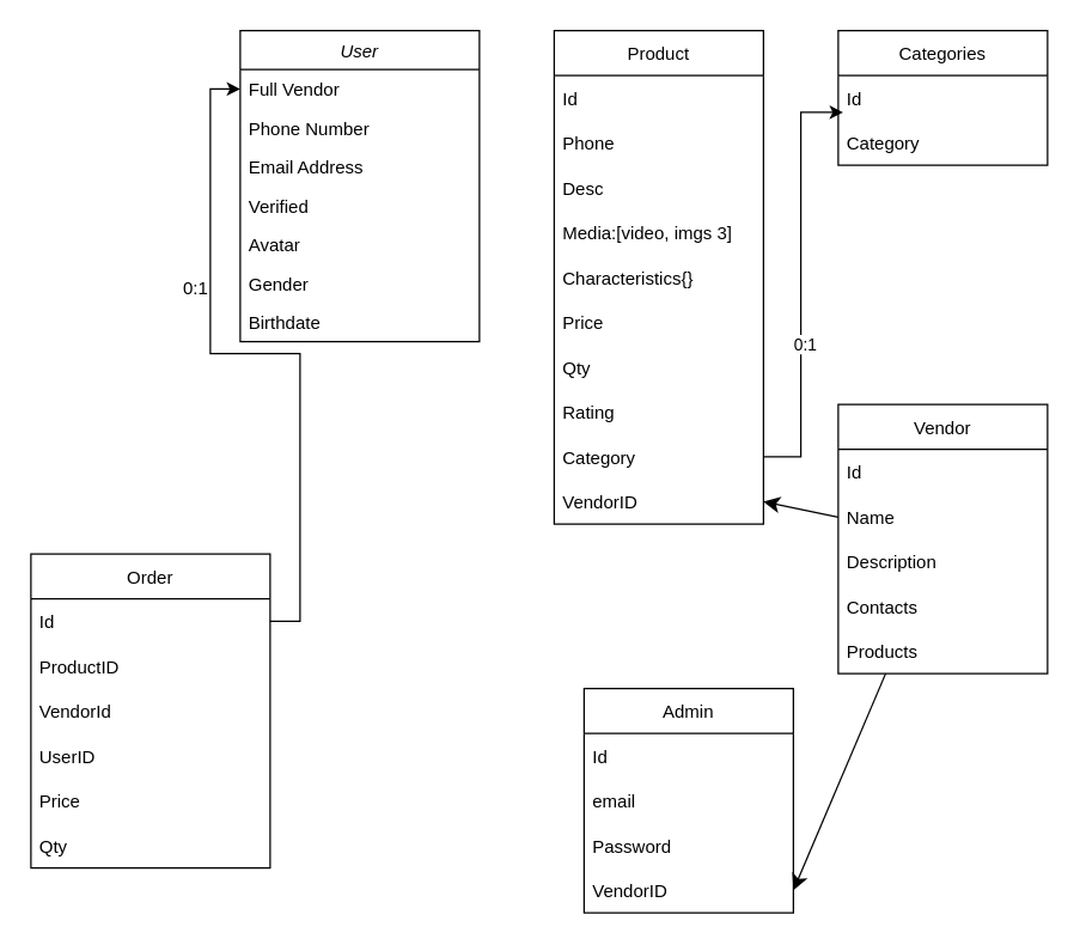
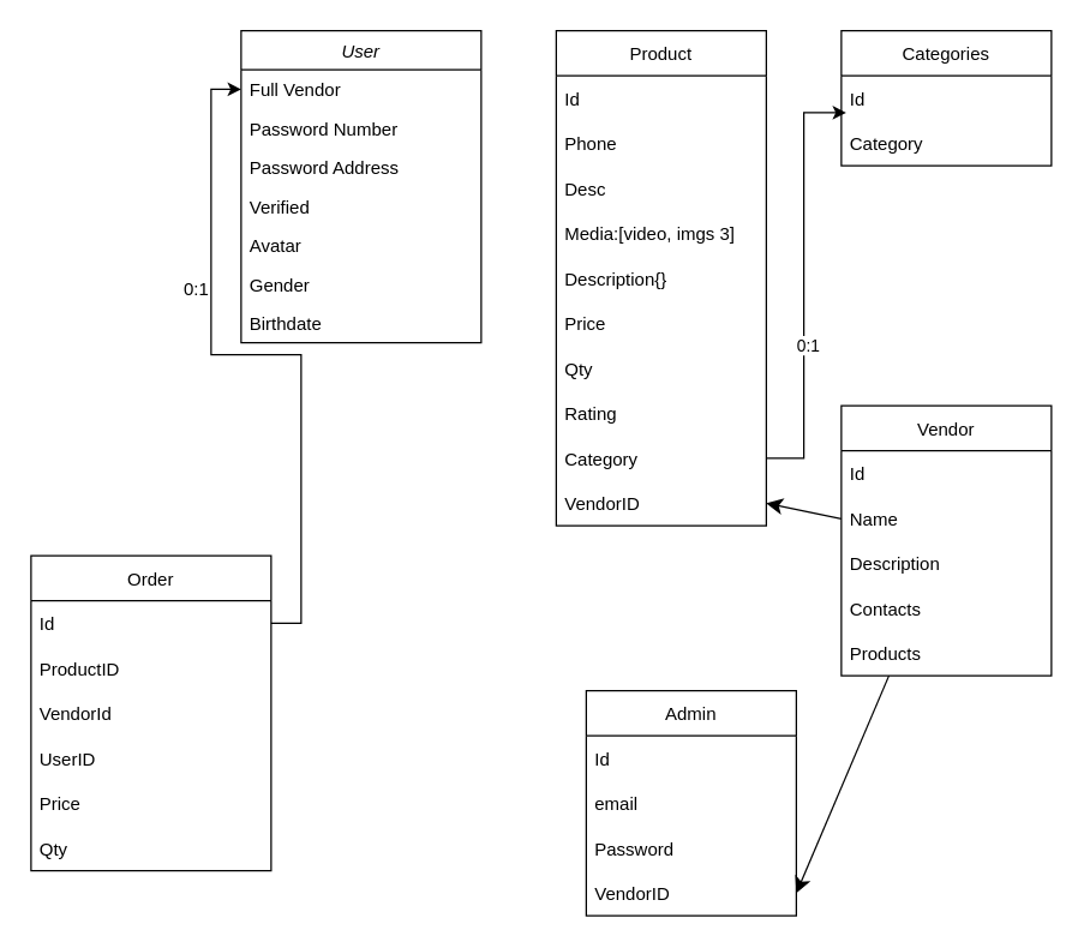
  <mxCell id="0" />
  <mxCell id="1" parent="0" />
  <mxCell id="2" value="User" style="swimlane;fontStyle=2;align=center;verticalAlign=top;childLayout=stackLayout;horizontal=1;startSize=26;horizontalStack=0;resizeParent=1;resizeLast=0;collapsible=1;marginBottom=0;rounded=0;shadow=0;strokeWidth=1;" parent="1" vertex="1"><mxGeometry x="160" y="20" width="160" height="208" as="geometry"><mxRectangle x="160" y="30" width="160" height="26" as="alternateBounds" /></mxGeometry></mxCell>
  <mxCell id="3" value="Full Vendor" style="text;align=left;verticalAlign=top;spacingLeft=4;spacingRight=4;overflow=hidden;rotatable=0;points=[[0,0.5],[1,0.5]];portConstraint=eastwest;" parent="2" vertex="1"><mxGeometry y="26" width="160" height="26" as="geometry" /></mxCell>
- <mxCell id="4" value="Phone Number" style="text;align=left;verticalAlign=top;spacingLeft=4;spacingRight=4;overflow=hidden;rotatable=0;points=[[0,0.5],[1,0.5]];portConstraint=eastwest;rounded=0;shadow=0;html=0;" parent="2" vertex="1"><mxGeometry y="52" width="160" height="26" as="geometry" /></mxCell>
- <mxCell id="5" value="Email Address" style="text;align=left;verticalAlign=top;spacingLeft=4;spacingRight=4;overflow=hidden;rotatable=0;points=[[0,0.5],[1,0.5]];portConstraint=eastwest;rounded=0;shadow=0;html=0;" parent="2" vertex="1"><mxGeometry y="78" width="160" height="26" as="geometry" /></mxCell>
+ <mxCell id="4" value="Password Number" style="text;align=left;verticalAlign=top;spacingLeft=4;spacingRight=4;overflow=hidden;rotatable=0;points=[[0,0.5],[1,0.5]];portConstraint=eastwest;rounded=0;shadow=0;html=0;" parent="2" vertex="1"><mxGeometry y="52" width="160" height="26" as="geometry" /></mxCell>
+ <mxCell id="5" value="Password Address" style="text;align=left;verticalAlign=top;spacingLeft=4;spacingRight=4;overflow=hidden;rotatable=0;points=[[0,0.5],[1,0.5]];portConstraint=eastwest;rounded=0;shadow=0;html=0;" parent="2" vertex="1"><mxGeometry y="78" width="160" height="26" as="geometry" /></mxCell>
  <mxCell id="6" value="Verified" style="text;align=left;verticalAlign=top;spacingLeft=4;spacingRight=4;overflow=hidden;rotatable=0;points=[[0,0.5],[1,0.5]];portConstraint=eastwest;rounded=0;shadow=0;html=0;" parent="2" vertex="1"><mxGeometry y="104" width="160" height="26" as="geometry" /></mxCell>
  <mxCell id="7" value="Avatar" style="text;align=left;verticalAlign=top;spacingLeft=4;spacingRight=4;overflow=hidden;rotatable=0;points=[[0,0.5],[1,0.5]];portConstraint=eastwest;rounded=0;shadow=0;html=0;" vertex="1" parent="2"><mxGeometry y="130" width="160" height="26" as="geometry" /></mxCell>
  <mxCell id="8" value="Gender" style="text;align=left;verticalAlign=top;spacingLeft=4;spacingRight=4;overflow=hidden;rotatable=0;points=[[0,0.5],[1,0.5]];portConstraint=eastwest;rounded=0;shadow=0;html=0;" vertex="1" parent="2"><mxGeometry y="156" width="160" height="26" as="geometry" /></mxCell>
  <mxCell id="9" value="Birthdate" style="text;align=left;verticalAlign=top;spacingLeft=4;spacingRight=4;overflow=hidden;rotatable=0;points=[[0,0.5],[1,0.5]];portConstraint=eastwest;rounded=0;shadow=0;html=0;" vertex="1" parent="2"><mxGeometry y="182" width="160" height="26" as="geometry" /></mxCell>
  <mxCell id="10" value="Product" style="swimlane;fontStyle=0;childLayout=stackLayout;horizontal=1;startSize=30;horizontalStack=0;resizeParent=1;resizeParentMax=0;resizeLast=0;collapsible=1;marginBottom=0;" parent="1" vertex="1"><mxGeometry x="370" y="20" width="140" height="330" as="geometry" /></mxCell>
  <mxCell id="11" value="Id" style="text;strokeColor=none;fillColor=none;align=left;verticalAlign=middle;spacingLeft=4;spacingRight=4;overflow=hidden;points=[[0,0.5],[1,0.5]];portConstraint=eastwest;rotatable=0;" parent="10" vertex="1"><mxGeometry y="30" width="140" height="30" as="geometry" /></mxCell>
  <mxCell id="12" value="Phone" style="text;strokeColor=none;fillColor=none;align=left;verticalAlign=middle;spacingLeft=4;spacingRight=4;overflow=hidden;points=[[0,0.5],[1,0.5]];portConstraint=eastwest;rotatable=0;" parent="10" vertex="1"><mxGeometry y="60" width="140" height="30" as="geometry" /></mxCell>
  <mxCell id="13" value="Desc" style="text;strokeColor=none;fillColor=none;align=left;verticalAlign=middle;spacingLeft=4;spacingRight=4;overflow=hidden;points=[[0,0.5],[1,0.5]];portConstraint=eastwest;rotatable=0;" parent="10" vertex="1"><mxGeometry y="90" width="140" height="30" as="geometry" /></mxCell>
  <mxCell id="14" value="Media:[video, imgs 3]" style="text;strokeColor=none;fillColor=none;align=left;verticalAlign=middle;spacingLeft=4;spacingRight=4;overflow=hidden;points=[[0,0.5],[1,0.5]];portConstraint=eastwest;rotatable=0;" parent="10" vertex="1"><mxGeometry y="120" width="140" height="30" as="geometry" /></mxCell>
- <mxCell id="15" value="Characteristics{}" style="text;strokeColor=none;fillColor=none;align=left;verticalAlign=middle;spacingLeft=4;spacingRight=4;overflow=hidden;points=[[0,0.5],[1,0.5]];portConstraint=eastwest;rotatable=0;" vertex="1" parent="10"><mxGeometry y="150" width="140" height="30" as="geometry" /></mxCell>
+ <mxCell id="15" value="Description{}" style="text;strokeColor=none;fillColor=none;align=left;verticalAlign=middle;spacingLeft=4;spacingRight=4;overflow=hidden;points=[[0,0.5],[1,0.5]];portConstraint=eastwest;rotatable=0;" vertex="1" parent="10"><mxGeometry y="150" width="140" height="30" as="geometry" /></mxCell>
  <mxCell id="16" value="Price    " style="text;strokeColor=none;fillColor=none;align=left;verticalAlign=middle;spacingLeft=4;spacingRight=4;overflow=hidden;points=[[0,0.5],[1,0.5]];portConstraint=eastwest;rotatable=0;" parent="10" vertex="1"><mxGeometry y="180" width="140" height="30" as="geometry" /></mxCell>
  <mxCell id="17" value="Qty" style="text;strokeColor=none;fillColor=none;align=left;verticalAlign=middle;spacingLeft=4;spacingRight=4;overflow=hidden;points=[[0,0.5],[1,0.5]];portConstraint=eastwest;rotatable=0;" parent="10" vertex="1"><mxGeometry y="210" width="140" height="30" as="geometry" /></mxCell>
  <mxCell id="18" value="Rating" style="text;strokeColor=none;fillColor=none;align=left;verticalAlign=middle;spacingLeft=4;spacingRight=4;overflow=hidden;points=[[0,0.5],[1,0.5]];portConstraint=eastwest;rotatable=0;" parent="10" vertex="1"><mxGeometry y="240" width="140" height="30" as="geometry" /></mxCell>
  <mxCell id="19" value="Category" style="text;strokeColor=none;fillColor=none;align=left;verticalAlign=middle;spacingLeft=4;spacingRight=4;overflow=hidden;points=[[0,0.5],[1,0.5]];portConstraint=eastwest;rotatable=0;" parent="10" vertex="1"><mxGeometry y="270" width="140" height="30" as="geometry" /></mxCell>
  <mxCell id="20" value="VendorID" style="text;strokeColor=none;fillColor=none;align=left;verticalAlign=middle;spacingLeft=4;spacingRight=4;overflow=hidden;points=[[0,0.5],[1,0.5]];portConstraint=eastwest;rotatable=0;" vertex="1" parent="10"><mxGeometry y="300" width="140" height="30" as="geometry" /></mxCell>
  <mxCell id="21" value="Order" style="swimlane;fontStyle=0;childLayout=stackLayout;horizontal=1;startSize=30;horizontalStack=0;resizeParent=1;resizeParentMax=0;resizeLast=0;collapsible=1;marginBottom=0;" parent="1" vertex="1"><mxGeometry x="20" y="370" width="160" height="210" as="geometry" /></mxCell>
  <mxCell id="22" value="Id" style="text;strokeColor=none;fillColor=none;align=left;verticalAlign=middle;spacingLeft=4;spacingRight=4;overflow=hidden;points=[[0,0.5],[1,0.5]];portConstraint=eastwest;rotatable=0;" parent="21" vertex="1"><mxGeometry y="30" width="160" height="30" as="geometry" /></mxCell>
  <mxCell id="23" value="ProductID" style="text;strokeColor=none;fillColor=none;align=left;verticalAlign=middle;spacingLeft=4;spacingRight=4;overflow=hidden;points=[[0,0.5],[1,0.5]];portConstraint=eastwest;rotatable=0;" parent="21" vertex="1"><mxGeometry y="60" width="160" height="30" as="geometry" /></mxCell>
  <mxCell id="24" value="VendorId" style="text;strokeColor=none;fillColor=none;align=left;verticalAlign=middle;spacingLeft=4;spacingRight=4;overflow=hidden;points=[[0,0.5],[1,0.5]];portConstraint=eastwest;rotatable=0;" vertex="1" parent="21"><mxGeometry y="90" width="160" height="30" as="geometry" /></mxCell>
  <mxCell id="25" value="UserID" style="text;strokeColor=none;fillColor=none;align=left;verticalAlign=middle;spacingLeft=4;spacingRight=4;overflow=hidden;points=[[0,0.5],[1,0.5]];portConstraint=eastwest;rotatable=0;" parent="21" vertex="1"><mxGeometry y="120" width="160" height="30" as="geometry" /></mxCell>
  <mxCell id="26" value="Price" style="text;strokeColor=none;fillColor=none;align=left;verticalAlign=middle;spacingLeft=4;spacingRight=4;overflow=hidden;points=[[0,0.5],[1,0.5]];portConstraint=eastwest;rotatable=0;" parent="21" vertex="1"><mxGeometry y="150" width="160" height="30" as="geometry" /></mxCell>
  <mxCell id="27" value="Qty" style="text;strokeColor=none;fillColor=none;align=left;verticalAlign=middle;spacingLeft=4;spacingRight=4;overflow=hidden;points=[[0,0.5],[1,0.5]];portConstraint=eastwest;rotatable=0;" parent="21" vertex="1"><mxGeometry y="180" width="160" height="30" as="geometry" /></mxCell>
  <mxCell id="28" style="edgeStyle=orthogonalEdgeStyle;rounded=0;orthogonalLoop=1;jettySize=auto;html=1;entryX=0;entryY=0.5;entryDx=0;entryDy=0;" parent="1" source="22" target="3" edge="1"><mxGeometry relative="1" as="geometry" /></mxCell>
  <mxCell id="29" value="0:1" style="text;html=1;align=center;verticalAlign=middle;resizable=0;points=[];autosize=1;strokeColor=none;fillColor=none;" parent="1" vertex="1"><mxGeometry x="110" y="178" width="40" height="30" as="geometry" /></mxCell>
  <mxCell id="30" value="Categories" style="swimlane;fontStyle=0;childLayout=stackLayout;horizontal=1;startSize=30;horizontalStack=0;resizeParent=1;resizeParentMax=0;resizeLast=0;collapsible=1;marginBottom=0;" parent="1" vertex="1"><mxGeometry x="560" y="20" width="140" height="90" as="geometry" /></mxCell>
  <mxCell id="31" value="Id" style="text;strokeColor=none;fillColor=none;align=left;verticalAlign=middle;spacingLeft=4;spacingRight=4;overflow=hidden;points=[[0,0.5],[1,0.5]];portConstraint=eastwest;rotatable=0;" parent="30" vertex="1"><mxGeometry y="30" width="140" height="30" as="geometry" /></mxCell>
  <mxCell id="32" value="Category" style="text;strokeColor=none;fillColor=none;align=left;verticalAlign=middle;spacingLeft=4;spacingRight=4;overflow=hidden;points=[[0,0.5],[1,0.5]];portConstraint=eastwest;rotatable=0;" parent="30" vertex="1"><mxGeometry y="60" width="140" height="30" as="geometry" /></mxCell>
  <mxCell id="33" style="edgeStyle=orthogonalEdgeStyle;rounded=0;orthogonalLoop=1;jettySize=auto;html=1;entryX=0.023;entryY=0.82;entryDx=0;entryDy=0;entryPerimeter=0;" parent="1" source="19" target="31" edge="1"><mxGeometry relative="1" as="geometry" /></mxCell>
  <mxCell id="34" value="0:1" style="edgeLabel;html=1;align=center;verticalAlign=middle;resizable=0;points=[];" parent="33" vertex="1" connectable="0"><mxGeometry x="-0.289" y="-3" relative="1" as="geometry"><mxPoint x="-1" as="offset" /></mxGeometry></mxCell>
  <mxCell id="35" style="edgeStyle=none;curved=1;rounded=0;orthogonalLoop=1;jettySize=auto;html=1;entryX=1;entryY=0.5;entryDx=0;entryDy=0;fontSize=12;startSize=8;endSize=8;" edge="1" parent="1" source="37" target="20"><mxGeometry relative="1" as="geometry" /></mxCell>
  <mxCell id="36" style="edgeStyle=none;curved=1;rounded=0;orthogonalLoop=1;jettySize=auto;html=1;entryX=1;entryY=0.5;entryDx=0;entryDy=0;fontSize=12;startSize=8;endSize=8;" edge="1" parent="1" source="37" target="47"><mxGeometry relative="1" as="geometry" /></mxCell>
  <mxCell id="37" value="Vendor" style="swimlane;fontStyle=0;childLayout=stackLayout;horizontal=1;startSize=30;horizontalStack=0;resizeParent=1;resizeParentMax=0;resizeLast=0;collapsible=1;marginBottom=0;" vertex="1" parent="1"><mxGeometry x="560" y="270" width="140" height="180" as="geometry" /></mxCell>
  <mxCell id="38" value="Id" style="text;strokeColor=none;fillColor=none;align=left;verticalAlign=middle;spacingLeft=4;spacingRight=4;overflow=hidden;points=[[0,0.5],[1,0.5]];portConstraint=eastwest;rotatable=0;" vertex="1" parent="37"><mxGeometry y="30" width="140" height="30" as="geometry" /></mxCell>
  <mxCell id="39" value="Name" style="text;strokeColor=none;fillColor=none;align=left;verticalAlign=middle;spacingLeft=4;spacingRight=4;overflow=hidden;points=[[0,0.5],[1,0.5]];portConstraint=eastwest;rotatable=0;" vertex="1" parent="37"><mxGeometry y="60" width="140" height="30" as="geometry" /></mxCell>
  <mxCell id="40" value="Description" style="text;strokeColor=none;fillColor=none;align=left;verticalAlign=middle;spacingLeft=4;spacingRight=4;overflow=hidden;points=[[0,0.5],[1,0.5]];portConstraint=eastwest;rotatable=0;" vertex="1" parent="37"><mxGeometry y="90" width="140" height="30" as="geometry" /></mxCell>
  <mxCell id="41" value="Contacts" style="text;strokeColor=none;fillColor=none;align=left;verticalAlign=middle;spacingLeft=4;spacingRight=4;overflow=hidden;points=[[0,0.5],[1,0.5]];portConstraint=eastwest;rotatable=0;" vertex="1" parent="37"><mxGeometry y="120" width="140" height="30" as="geometry" /></mxCell>
  <mxCell id="42" value="Products" style="text;strokeColor=none;fillColor=none;align=left;verticalAlign=middle;spacingLeft=4;spacingRight=4;overflow=hidden;points=[[0,0.5],[1,0.5]];portConstraint=eastwest;rotatable=0;" vertex="1" parent="37"><mxGeometry y="150" width="140" height="30" as="geometry" /></mxCell>
  <mxCell id="43" value="Admin" style="swimlane;fontStyle=0;childLayout=stackLayout;horizontal=1;startSize=30;horizontalStack=0;resizeParent=1;resizeParentMax=0;resizeLast=0;collapsible=1;marginBottom=0;" vertex="1" parent="1"><mxGeometry x="390" y="460" width="140" height="150" as="geometry" /></mxCell>
  <mxCell id="44" value="Id" style="text;strokeColor=none;fillColor=none;align=left;verticalAlign=middle;spacingLeft=4;spacingRight=4;overflow=hidden;points=[[0,0.5],[1,0.5]];portConstraint=eastwest;rotatable=0;" vertex="1" parent="43"><mxGeometry y="30" width="140" height="30" as="geometry" /></mxCell>
  <mxCell id="45" value="email" style="text;strokeColor=none;fillColor=none;align=left;verticalAlign=middle;spacingLeft=4;spacingRight=4;overflow=hidden;points=[[0,0.5],[1,0.5]];portConstraint=eastwest;rotatable=0;" vertex="1" parent="43"><mxGeometry y="60" width="140" height="30" as="geometry" /></mxCell>
  <mxCell id="46" value="Password" style="text;strokeColor=none;fillColor=none;align=left;verticalAlign=middle;spacingLeft=4;spacingRight=4;overflow=hidden;points=[[0,0.5],[1,0.5]];portConstraint=eastwest;rotatable=0;" vertex="1" parent="43"><mxGeometry y="90" width="140" height="30" as="geometry" /></mxCell>
  <mxCell id="47" value="VendorID" style="text;strokeColor=none;fillColor=none;align=left;verticalAlign=middle;spacingLeft=4;spacingRight=4;overflow=hidden;points=[[0,0.5],[1,0.5]];portConstraint=eastwest;rotatable=0;" vertex="1" parent="43"><mxGeometry y="120" width="140" height="30" as="geometry" /></mxCell>
